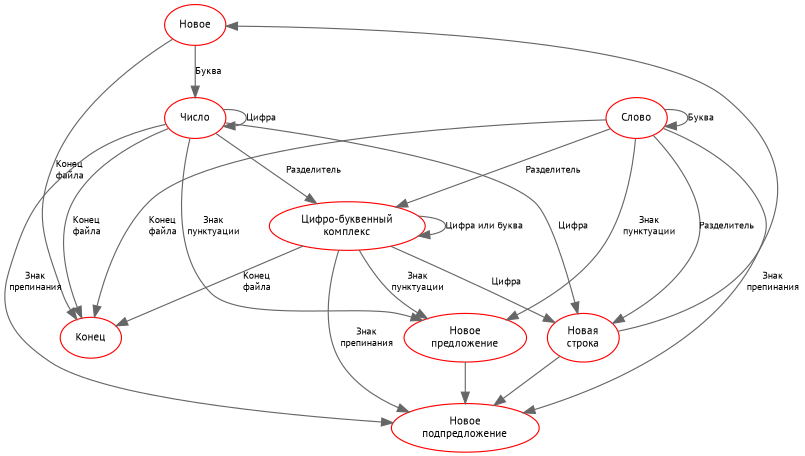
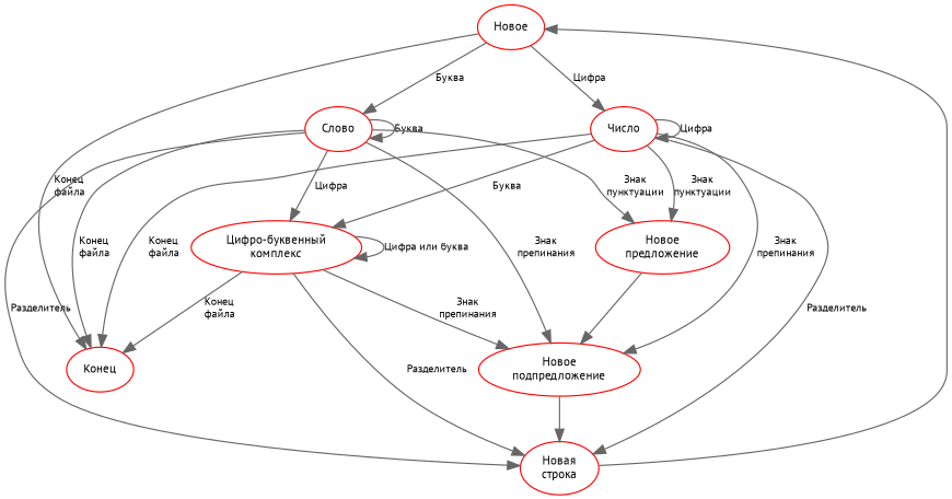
  digraph {
    node [color="#ff0000" fontname="PT Sans" fontsize=10]
    edge [color="#666666" fontname="PT Sans" fontsize=9]
    n1 [label="Новое"]
    "Конец"
    "Слово"
    "Число"
    "Новое\nпредложение"
    "Цифро-буквенный\nкомплекс"
    "Новая\nстрока"
    "Новое\nподпредложение"
    n1 -> "Конец" [label="Конец\nфайла"]
-   n1 -> "Число" [label="Буква"]
+   n1 -> "Слово" [label="Буква"]
+   n1 -> "Число" [label="Цифра"]
    "Слово" -> "Конец" [label="Конец\nфайла"]
    "Слово" -> "Слово" [label="Буква"]
    "Слово" -> "Новое\nпредложение" [label="Знак\nпунктуации"]
-   "Слово" -> "Цифро-буквенный\nкомплекс" [label="Разделитель"]
+   "Слово" -> "Цифро-буквенный\nкомплекс" [label="Цифра"]
    "Слово" -> "Новая\nстрока" [label="Разделитель"]
    "Слово" -> "Новое\nподпредложение" [label="Знак\nпрепинания"]
    "Число" -> "Конец" [label="Конец\nфайла"]
    "Число" -> "Число" [label="Цифра"]
    "Число" -> "Новое\nпредложение" [label="Знак\nпунктуации"]
-   "Число" -> "Цифро-буквенный\nкомплекс" [label="Разделитель"]
-   "Число" -> "Новая\nстрока" [label="Цифра"]
+   "Число" -> "Цифро-буквенный\nкомплекс" [label="Буква"]
+   "Число" -> "Новая\nстрока" [label="Разделитель"]
    "Число" -> "Новое\nподпредложение" [label="Знак\nпрепинания"]
    "Новое\nпредложение" -> "Новое\nподпредложение"
    "Цифро-буквенный\nкомплекс" -> "Конец" [label="Конец\nфайла"]
-   "Цифро-буквенный\nкомплекс" -> "Новое\nпредложение" [label="Знак\nпунктуации"]
    "Цифро-буквенный\nкомплекс" -> "Цифро-буквенный\nкомплекс" [label="Цифра или буква"]
-   "Цифро-буквенный\nкомплекс" -> "Новая\nстрока" [label="Цифра"]
+   "Цифро-буквенный\nкомплекс" -> "Новая\nстрока" [label="Разделитель"]
    "Цифро-буквенный\nкомплекс" -> "Новое\nподпредложение" [label="Знак\nпрепинания"]
    "Новая\nстрока" -> n1
-   "Новая\nстрока" -> "Новое\nподпредложение"
+   "Новое\nподпредложение" -> "Новая\nстрока"
  }
